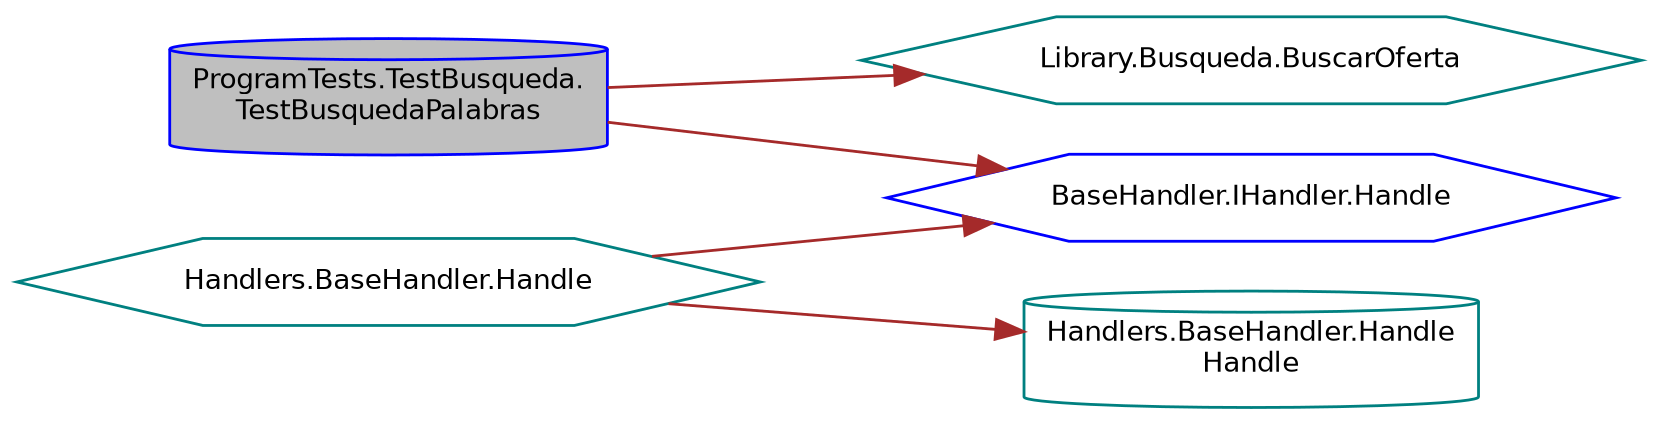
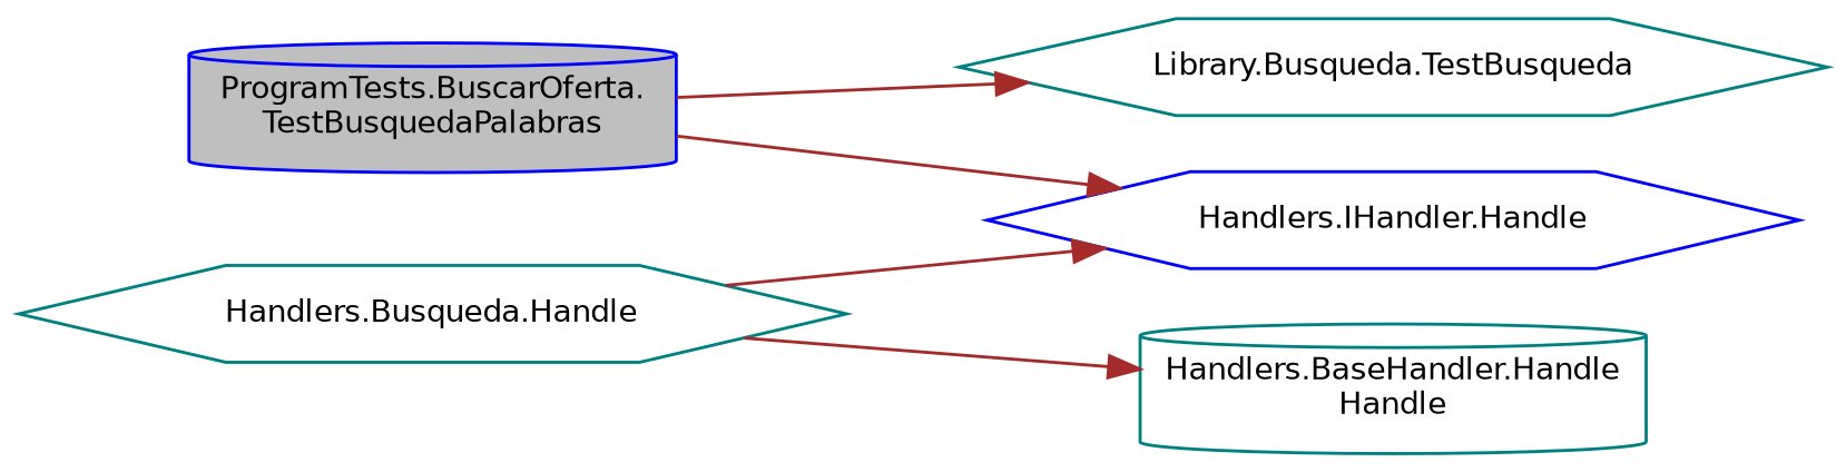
  digraph {
    fontname="DejaVu Sans"
    rankdir=LR
    node [color=teal fillcolor=white fontname="DejaVu Sans" fontsize=10 shape=hexagon style=filled]
    edge [color=brown fontname="DejaVu Sans" fontsize=10 labelfontname=Helvetica labelfontsize=10 style=solid]
-   n1 [color=blue fillcolor=grey75 fontcolor=black height=0.2 label="ProgramTests.TestBusqueda.\lTestBusquedaPalabras" shape=cylinder width=0.4]
-   n2 [height=0.2 label="Library.Busqueda.BuscarOferta" width=0.4]
-   n3 [color=blue height=0.2 label="BaseHandler.IHandler.Handle" width=0.4]
-   n4 [height=0.2 label="Handlers.BaseHandler.Handle" width=0.4]
+   n1 [color=blue fillcolor=grey75 fontcolor=black height=0.2 label="ProgramTests.BuscarOferta.\lTestBusquedaPalabras" shape=cylinder width=0.4]
+   n2 [height=0.2 label="Library.Busqueda.TestBusqueda" width=0.4]
+   n3 [color=blue height=0.2 label="Handlers.IHandler.Handle" width=0.4]
+   n4 [height=0.2 label="Handlers.Busqueda.Handle" width=0.4]
    n5 [height=0.2 label="Handlers.BaseHandler.Handle\lHandle" shape=cylinder width=0.4]
    n1 -> n2
    n1 -> n3
    n4 -> n3
    n4 -> n5
  }
